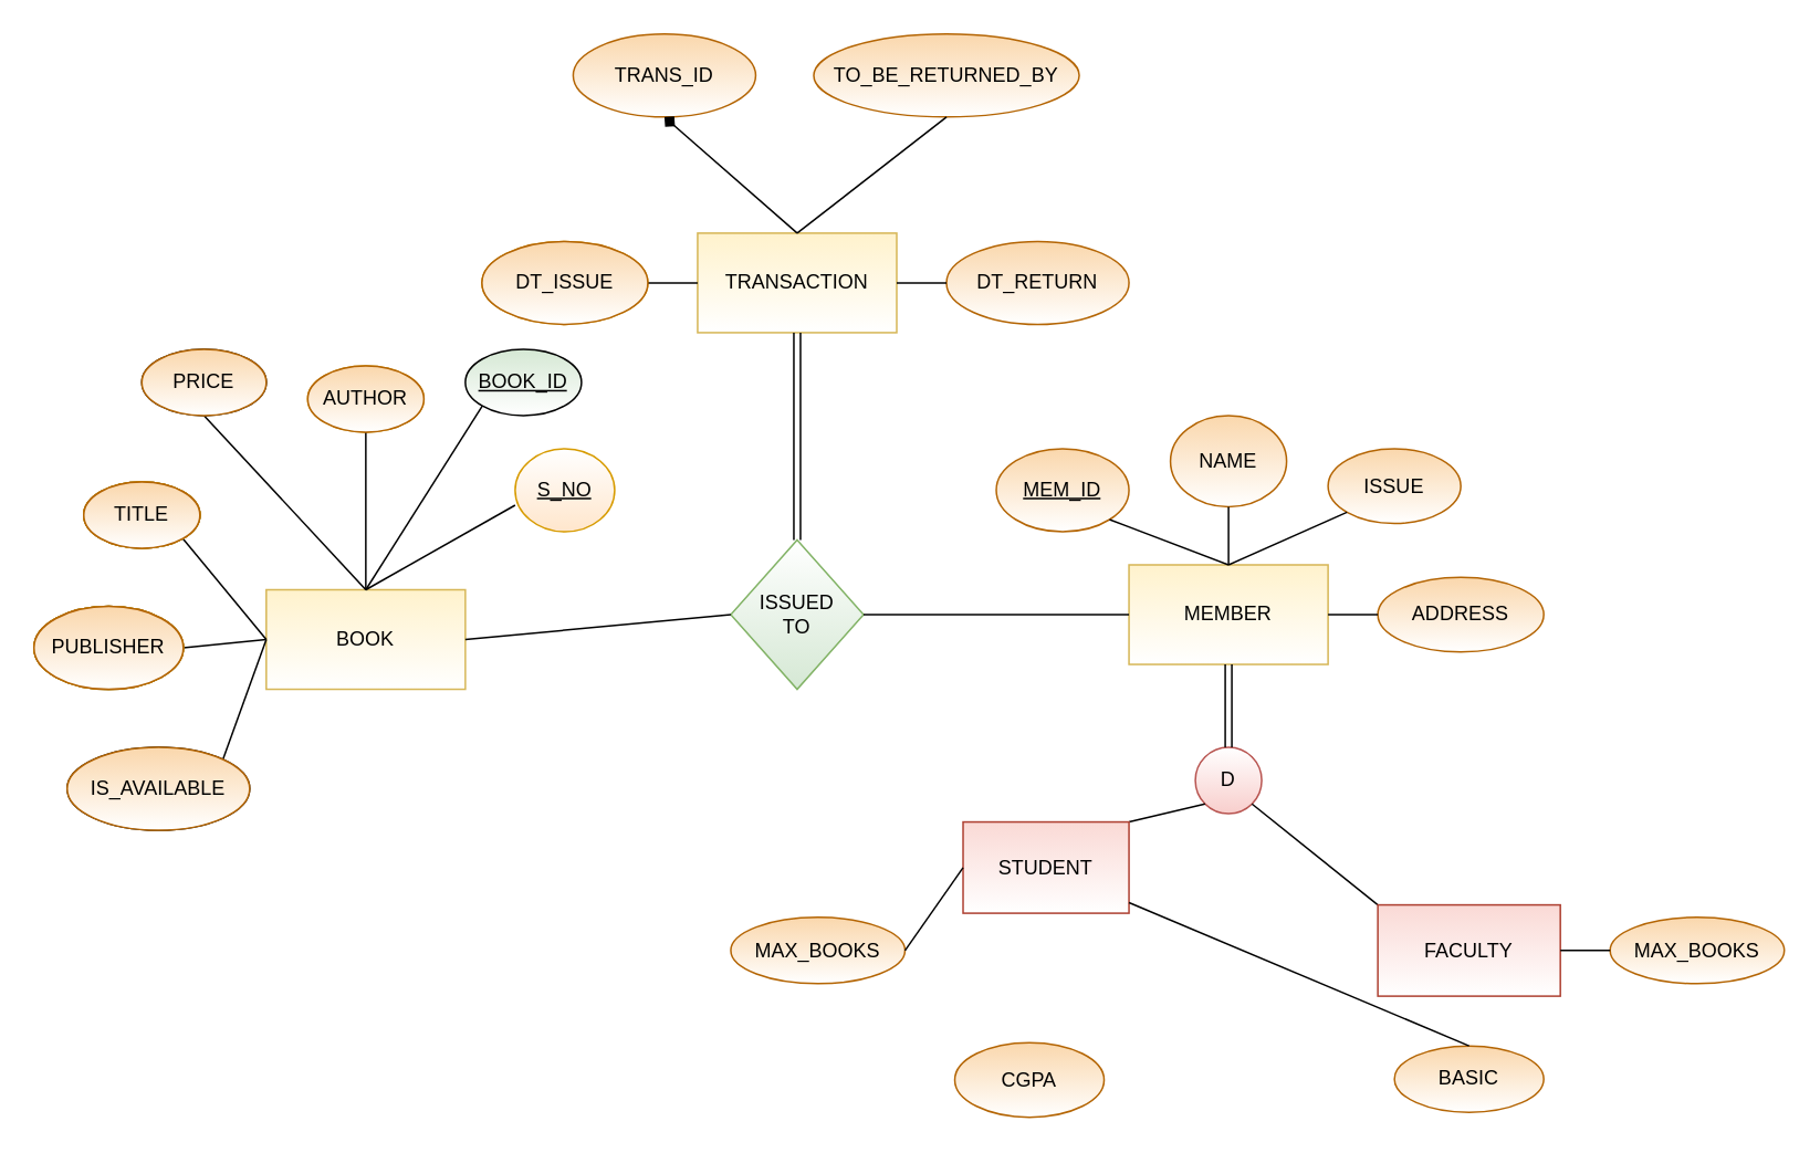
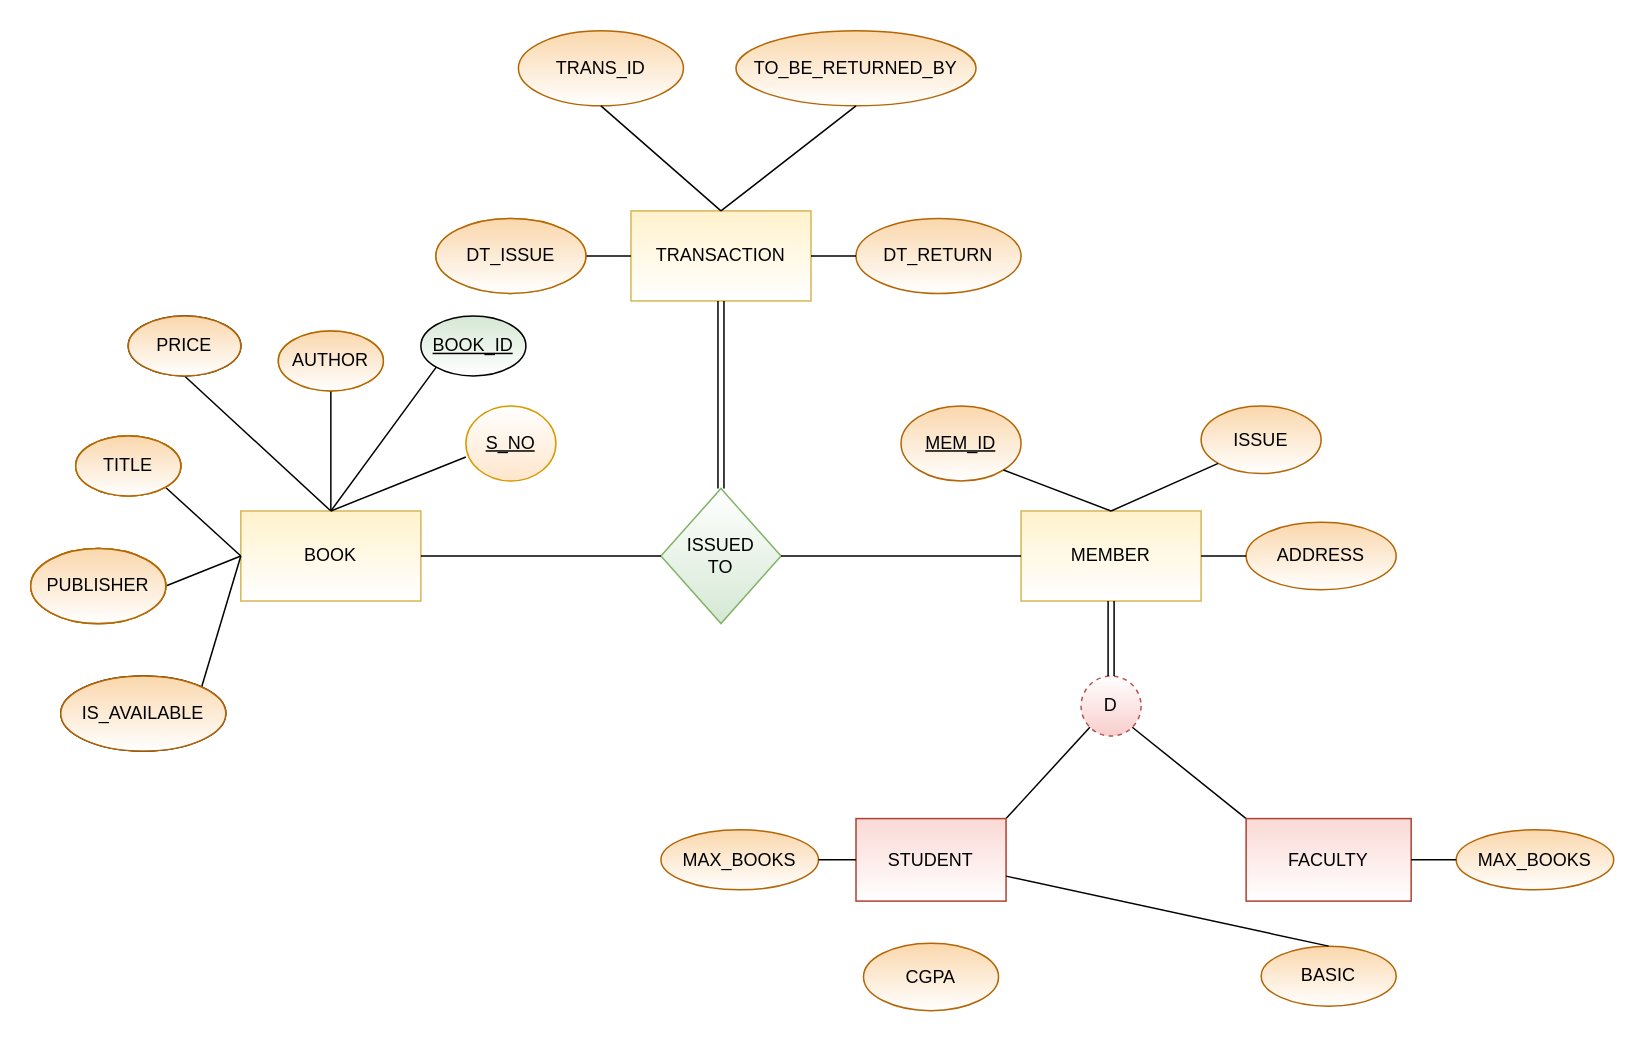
  <mxCell id="0" />
  <mxCell id="1" parent="0" />
- <mxCell id="2" value="BOOK" style="rounded=0;whiteSpace=wrap;html=1;fillColor=#fff2cc;strokeColor=#d6b656;gradientDirection=south;gradientColor=#ffffff;" parent="1" vertex="1"><mxGeometry x="160" y="355" width="120" height="60" as="geometry" /></mxCell>
+ <mxCell id="2" value="BOOK" style="rounded=0;whiteSpace=wrap;html=1;fillColor=#fff2cc;strokeColor=#d6b656;gradientDirection=south;gradientColor=#ffffff;" parent="1" vertex="1"><mxGeometry x="160" y="340" width="120" height="60" as="geometry" /></mxCell>
  <mxCell id="3" value="&lt;u&gt;BOOK_ID&lt;/u&gt;" style="ellipse;whiteSpace=wrap;html=1;fillColor=#d5e8d4;strokeColor=default;gradientDirection=south;gradientColor=#FFFFFF;" parent="1" vertex="1"><mxGeometry x="280" y="210" width="70" height="40" as="geometry" /></mxCell>
  <mxCell id="4" value="&lt;u&gt;S_NO&lt;/u&gt;" style="ellipse;whiteSpace=wrap;html=1;fillColor=#ffe6cc;strokeColor=#d79b00;gradientColor=#FFFFFF;gradientDirection=north;" parent="1" vertex="1"><mxGeometry x="310" y="270" width="60" height="50" as="geometry" /></mxCell>
  <mxCell id="5" value="TITLE" style="ellipse;whiteSpace=wrap;html=1;" parent="1" vertex="1"><mxGeometry x="50" y="290" width="70" height="40" as="geometry" /></mxCell>
  <mxCell id="6" value="AUTHOR" style="ellipse;whiteSpace=wrap;html=1;fillColor=#ffe6cc;strokeColor=#d79b00;gradientColor=#FFFFFF;gradientDirection=north;" parent="1" vertex="1"><mxGeometry x="185" y="220" width="70" height="40" as="geometry" /></mxCell>
  <mxCell id="7" value="PUBLISHER" style="ellipse;whiteSpace=wrap;html=1;" parent="1" vertex="1"><mxGeometry x="20" y="365" width="90" height="50" as="geometry" /></mxCell>
  <mxCell id="8" value="PRICE" style="ellipse;whiteSpace=wrap;html=1;" parent="1" vertex="1"><mxGeometry x="85" y="210" width="75" height="40" as="geometry" /></mxCell>
  <mxCell id="9" value="IS_AVAILABLE" style="ellipse;whiteSpace=wrap;html=1;" parent="1" vertex="1"><mxGeometry x="40" y="450" width="110" height="50" as="geometry" /></mxCell>
  <mxCell id="10" value="" style="endArrow=none;html=1;rounded=0;entryX=0;entryY=1;entryDx=0;entryDy=0;exitX=0.5;exitY=0;exitDx=0;exitDy=0;" parent="1" source="2" target="3" edge="1"><mxGeometry width="50" height="50" relative="1" as="geometry"><mxPoint x="280" y="330" as="sourcePoint" /><mxPoint x="350" y="380" as="targetPoint" /></mxGeometry></mxCell>
  <mxCell id="11" value="" style="endArrow=none;html=1;rounded=0;exitX=0.5;exitY=0;exitDx=0;exitDy=0;entryX=0.5;entryY=1;entryDx=0;entryDy=0;" parent="1" source="2" target="6" edge="1"><mxGeometry width="50" height="50" relative="1" as="geometry"><mxPoint x="430" y="410" as="sourcePoint" /><mxPoint x="480" y="360" as="targetPoint" /></mxGeometry></mxCell>
  <mxCell id="12" value="" style="endArrow=none;html=1;rounded=0;exitX=0.5;exitY=1;exitDx=0;exitDy=0;entryX=0.5;entryY=0;entryDx=0;entryDy=0;" parent="1" source="8" target="2" edge="1"><mxGeometry width="50" height="50" relative="1" as="geometry"><mxPoint x="430" y="410" as="sourcePoint" /><mxPoint x="480" y="360" as="targetPoint" /></mxGeometry></mxCell>
  <mxCell id="13" value="" style="endArrow=none;html=1;rounded=0;exitX=0.5;exitY=0;exitDx=0;exitDy=0;entryX=0;entryY=0.68;entryDx=0;entryDy=0;entryPerimeter=0;" parent="1" source="2" target="4" edge="1"><mxGeometry width="50" height="50" relative="1" as="geometry"><mxPoint x="430" y="410" as="sourcePoint" /><mxPoint x="480" y="360" as="targetPoint" /></mxGeometry></mxCell>
  <mxCell id="14" value="" style="endArrow=none;html=1;rounded=0;exitX=1;exitY=1;exitDx=0;exitDy=0;entryX=0;entryY=0.5;entryDx=0;entryDy=0;" parent="1" source="5" target="2" edge="1"><mxGeometry width="50" height="50" relative="1" as="geometry"><mxPoint x="430" y="410" as="sourcePoint" /><mxPoint x="480" y="360" as="targetPoint" /></mxGeometry></mxCell>
  <mxCell id="15" value="" style="endArrow=none;html=1;rounded=0;exitX=1;exitY=0.5;exitDx=0;exitDy=0;entryX=0;entryY=0.5;entryDx=0;entryDy=0;" parent="1" source="7" target="2" edge="1"><mxGeometry width="50" height="50" relative="1" as="geometry"><mxPoint x="430" y="410" as="sourcePoint" /><mxPoint x="480" y="360" as="targetPoint" /></mxGeometry></mxCell>
  <mxCell id="16" value="" style="endArrow=none;html=1;rounded=0;exitX=0;exitY=0.5;exitDx=0;exitDy=0;entryX=1;entryY=0;entryDx=0;entryDy=0;" parent="1" source="2" target="9" edge="1"><mxGeometry width="50" height="50" relative="1" as="geometry"><mxPoint x="430" y="410" as="sourcePoint" /><mxPoint x="480" y="360" as="targetPoint" /></mxGeometry></mxCell>
  <mxCell id="17" value="PUBLISHER" style="ellipse;whiteSpace=wrap;html=1;fillColor=#ffe6cc;strokeColor=#d79b00;gradientColor=#FFFFFF;gradientDirection=north;" parent="1" vertex="1"><mxGeometry x="20" y="365" width="90" height="50" as="geometry" /></mxCell>
  <mxCell id="18" value="TITLE" style="ellipse;whiteSpace=wrap;html=1;fillColor=#ffe6cc;strokeColor=#d79b00;gradientColor=#FFFFFF;gradientDirection=north;" parent="1" vertex="1"><mxGeometry x="50" y="290" width="70" height="40" as="geometry" /></mxCell>
  <mxCell id="19" value="&lt;div&gt;ISSUED&lt;/div&gt;&lt;div&gt;TO&lt;br&gt;&lt;/div&gt;" style="rhombus;whiteSpace=wrap;html=1;gradientDirection=north;fillColor=#d5e8d4;strokeColor=#82b366;gradientColor=#FFFFFF;" parent="1" vertex="1"><mxGeometry x="440" y="325" width="80" height="90" as="geometry" /></mxCell>
  <mxCell id="20" value="" style="endArrow=none;html=1;rounded=0;entryX=1;entryY=0.5;entryDx=0;entryDy=0;exitX=0;exitY=0.5;exitDx=0;exitDy=0;" parent="1" source="19" target="2" edge="1"><mxGeometry width="50" height="50" relative="1" as="geometry"><mxPoint x="430" y="380" as="sourcePoint" /><mxPoint x="480" y="330" as="targetPoint" /></mxGeometry></mxCell>
  <mxCell id="21" value="MEMBER" style="rounded=0;whiteSpace=wrap;html=1;gradientDirection=south;fillColor=#fff2cc;strokeColor=#d6b656;gradientColor=#ffffff;" parent="1" vertex="1"><mxGeometry x="680" y="340" width="120" height="60" as="geometry" /></mxCell>
  <mxCell id="22" value="" style="endArrow=none;html=1;rounded=0;exitX=0;exitY=0.5;exitDx=0;exitDy=0;entryX=1;entryY=0.5;entryDx=0;entryDy=0;" parent="1" source="21" target="19" edge="1"><mxGeometry width="50" height="50" relative="1" as="geometry"><mxPoint x="430" y="380" as="sourcePoint" /><mxPoint x="480" y="330" as="targetPoint" /></mxGeometry></mxCell>
  <mxCell id="23" value="&lt;u&gt;MEM_ID&lt;/u&gt;" style="ellipse;whiteSpace=wrap;html=1;gradientDirection=south;fillColor=#fad7ac;strokeColor=#b46504;gradientColor=#FFFFFF;" parent="1" vertex="1"><mxGeometry x="600" y="270" width="80" height="50" as="geometry" /></mxCell>
- <mxCell id="24" value="NAME" style="ellipse;whiteSpace=wrap;html=1;gradientDirection=south;fillColor=#fad7ac;strokeColor=#b46504;gradientColor=#FFFFFF;" parent="1" vertex="1"><mxGeometry x="705" y="250" width="70" height="55" as="geometry" /></mxCell>
  <mxCell id="25" value="ISSUE" style="ellipse;whiteSpace=wrap;html=1;gradientDirection=south;fillColor=#fad7ac;strokeColor=#b46504;gradientColor=#FFFFFF;" parent="1" vertex="1"><mxGeometry x="800" y="270" width="80" height="45" as="geometry" /></mxCell>
  <mxCell id="26" value="ADDRESS" style="ellipse;whiteSpace=wrap;html=1;gradientDirection=south;fillColor=#fad7ac;strokeColor=#b46504;gradientColor=#FFFFFF;" parent="1" vertex="1"><mxGeometry x="830" y="347.5" width="100" height="45" as="geometry" /></mxCell>
  <mxCell id="27" value="" style="endArrow=none;html=1;rounded=0;exitX=0.5;exitY=0;exitDx=0;exitDy=0;entryX=1;entryY=1;entryDx=0;entryDy=0;" parent="1" source="21" target="23" edge="1"><mxGeometry width="50" height="50" relative="1" as="geometry"><mxPoint x="430" y="380" as="sourcePoint" /><mxPoint x="480" y="330" as="targetPoint" /></mxGeometry></mxCell>
- <mxCell id="28" value="" style="endArrow=none;html=1;rounded=0;exitX=0.5;exitY=0;exitDx=0;exitDy=0;entryX=0.5;entryY=1;entryDx=0;entryDy=0;" parent="1" source="21" target="24" edge="1"><mxGeometry width="50" height="50" relative="1" as="geometry"><mxPoint x="725" y="530" as="sourcePoint" /><mxPoint x="775" y="480" as="targetPoint" /></mxGeometry></mxCell>
  <mxCell id="29" value="" style="endArrow=none;html=1;rounded=0;exitX=0.5;exitY=0;exitDx=0;exitDy=0;entryX=0;entryY=1;entryDx=0;entryDy=0;" parent="1" source="21" target="25" edge="1"><mxGeometry width="50" height="50" relative="1" as="geometry"><mxPoint x="430" y="380" as="sourcePoint" /><mxPoint x="480" y="330" as="targetPoint" /></mxGeometry></mxCell>
  <mxCell id="30" value="" style="endArrow=none;html=1;rounded=0;exitX=1;exitY=0.5;exitDx=0;exitDy=0;entryX=0;entryY=0.5;entryDx=0;entryDy=0;" parent="1" source="21" target="26" edge="1"><mxGeometry width="50" height="50" relative="1" as="geometry"><mxPoint x="430" y="380" as="sourcePoint" /><mxPoint x="480" y="330" as="targetPoint" /></mxGeometry></mxCell>
- <mxCell id="31" value="D" style="ellipse;whiteSpace=wrap;html=1;aspect=fixed;gradientDirection=north;fillColor=#f8cecc;strokeColor=#b85450;gradientColor=#FFFFFF;" parent="1" vertex="1"><mxGeometry x="720" y="450" width="40" height="40" as="geometry" /></mxCell>
+ <mxCell id="31" value="D" style="ellipse;whiteSpace=wrap;html=1;aspect=fixed;gradientDirection=north;fillColor=#f8cecc;strokeColor=#b85450;gradientColor=#FFFFFF;dashed=1;" parent="1" vertex="1"><mxGeometry x="720" y="450" width="40" height="40" as="geometry" /></mxCell>
  <mxCell id="32" value="" style="endArrow=none;html=1;rounded=0;exitX=0.5;exitY=0;exitDx=0;exitDy=0;entryX=0.5;entryY=1;entryDx=0;entryDy=0;shape=link;" parent="1" source="31" target="21" edge="1"><mxGeometry width="50" height="50" relative="1" as="geometry"><mxPoint x="430" y="380" as="sourcePoint" /><mxPoint x="480" y="330" as="targetPoint" /></mxGeometry></mxCell>
  <mxCell id="33" value="" style="endArrow=none;html=1;rounded=0;exitX=1;exitY=0;exitDx=0;exitDy=0;entryX=0;entryY=1;entryDx=0;entryDy=0;exitPerimeter=0;" parent="1" source="35" target="31" edge="1"><mxGeometry width="50" height="50" relative="1" as="geometry"><mxPoint x="656.82" y="557.322" as="sourcePoint" /><mxPoint x="480" y="430" as="targetPoint" /></mxGeometry></mxCell>
  <mxCell id="34" value="" style="endArrow=none;html=1;rounded=0;exitX=0;exitY=0;exitDx=0;exitDy=0;entryX=1;entryY=1;entryDx=0;entryDy=0;" parent="1" source="36" target="31" edge="1"><mxGeometry width="50" height="50" relative="1" as="geometry"><mxPoint x="833.18" y="557.322" as="sourcePoint" /><mxPoint x="480" y="430" as="targetPoint" /></mxGeometry></mxCell>
- <mxCell id="35" value="STUDENT" style="rounded=0;whiteSpace=wrap;html=1;gradientDirection=south;fillColor=#fad9d5;strokeColor=#ae4132;gradientColor=#FFFFFF;" parent="1" vertex="1"><mxGeometry x="580" y="495" width="100" height="55" as="geometry" /></mxCell>
+ <mxCell id="35" value="STUDENT" style="rounded=0;whiteSpace=wrap;html=1;gradientDirection=south;fillColor=#fad9d5;strokeColor=#ae4132;gradientColor=#FFFFFF;" parent="1" vertex="1"><mxGeometry x="570" y="545" width="100" height="55" as="geometry" /></mxCell>
  <mxCell id="36" value="FACULTY" style="rounded=0;whiteSpace=wrap;html=1;gradientDirection=south;fillColor=#fad9d5;strokeColor=#ae4132;gradientColor=#FFFFFF;" parent="1" vertex="1"><mxGeometry x="830" y="545" width="110" height="55" as="geometry" /></mxCell>
  <mxCell id="37" value="CGPA" style="ellipse;whiteSpace=wrap;html=1;gradientDirection=south;fillColor=#fad7ac;strokeColor=#b46504;gradientColor=#FFFFFF;" parent="1" vertex="1"><mxGeometry x="575" y="628" width="90" height="45" as="geometry" /></mxCell>
  <mxCell id="38" value="BASIC" style="ellipse;whiteSpace=wrap;html=1;gradientDirection=south;fillColor=#fad7ac;strokeColor=#b46504;gradientColor=#FFFFFF;" parent="1" vertex="1"><mxGeometry x="840" y="630" width="90" height="40" as="geometry" /></mxCell>
  <mxCell id="39" value="" style="endArrow=none;html=1;rounded=0;exitX=0.5;exitY=0;exitDx=0;exitDy=0;" parent="1" source="38" target="35" edge="1"><mxGeometry width="50" height="50" relative="1" as="geometry"><mxPoint x="430" y="480" as="sourcePoint" /><mxPoint x="480" y="430" as="targetPoint" /></mxGeometry></mxCell>
  <mxCell id="40" value="TRANSACTION" style="rounded=0;whiteSpace=wrap;html=1;gradientDirection=south;fillColor=#fff2cc;strokeColor=#d6b656;gradientColor=#ffffff;" parent="1" vertex="1"><mxGeometry x="420" y="140" width="120" height="60" as="geometry" /></mxCell>
  <mxCell id="41" value="TRANS_ID" style="ellipse;whiteSpace=wrap;html=1;gradientDirection=south;fillColor=#fad7ac;strokeColor=#b46504;gradientColor=#FFFFFF;" parent="1" vertex="1"><mxGeometry x="345" y="20" width="110" height="50" as="geometry" /></mxCell>
  <mxCell id="42" value="MAX_BOOKS" style="ellipse;whiteSpace=wrap;html=1;fillColor=#fad7ac;strokeColor=#b46504;gradientDirection=south;gradientColor=#FFFFFF;" parent="1" vertex="1"><mxGeometry x="440" y="552.5" width="105" height="40" as="geometry" /></mxCell>
  <mxCell id="43" value="MAX_BOOKS" style="ellipse;whiteSpace=wrap;html=1;fillColor=#fad7ac;strokeColor=#b46504;gradientDirection=south;gradientColor=#FFFFFF;" parent="1" vertex="1"><mxGeometry x="970" y="552.5" width="105" height="40" as="geometry" /></mxCell>
  <mxCell id="44" value="" style="endArrow=none;html=1;rounded=0;exitX=1;exitY=0.5;exitDx=0;exitDy=0;entryX=0;entryY=0.5;entryDx=0;entryDy=0;" parent="1" source="42" target="35" edge="1"><mxGeometry width="50" height="50" relative="1" as="geometry"><mxPoint x="550" y="610" as="sourcePoint" /><mxPoint x="600" y="560" as="targetPoint" /></mxGeometry></mxCell>
  <mxCell id="45" value="" style="endArrow=none;html=1;rounded=0;exitX=0;exitY=0.5;exitDx=0;exitDy=0;entryX=1;entryY=0.5;entryDx=0;entryDy=0;" parent="1" source="43" target="36" edge="1"><mxGeometry width="50" height="50" relative="1" as="geometry"><mxPoint x="550" y="610" as="sourcePoint" /><mxPoint x="600" y="560" as="targetPoint" /></mxGeometry></mxCell>
  <mxCell id="46" value="DT_ISSUE" style="ellipse;whiteSpace=wrap;html=1;fillColor=#ffe6cc;strokeColor=#d79b00;gradientColor=#FFFFFF;gradientDirection=north;" parent="1" vertex="1"><mxGeometry x="290" y="145" width="100" height="50" as="geometry" /></mxCell>
  <mxCell id="47" value="DT_RETURN" style="ellipse;whiteSpace=wrap;html=1;fillColor=#fad7ac;strokeColor=#b46504;gradientDirection=south;gradientColor=#FFFFFF;" parent="1" vertex="1"><mxGeometry x="570" y="145" width="110" height="50" as="geometry" /></mxCell>
  <mxCell id="48" value="TO_BE_RETURNED_BY" style="ellipse;whiteSpace=wrap;html=1;fillColor=#fad7ac;strokeColor=#b46504;gradientDirection=south;gradientColor=#FFFFFF;" parent="1" vertex="1"><mxGeometry x="490" y="20" width="160" height="50" as="geometry" /></mxCell>
  <mxCell id="49" value="" style="endArrow=none;html=1;rounded=0;exitX=1;exitY=0.5;exitDx=0;exitDy=0;entryX=0;entryY=0.5;entryDx=0;entryDy=0;" parent="1" source="46" target="40" edge="1"><mxGeometry width="50" height="50" relative="1" as="geometry"><mxPoint x="550" y="270" as="sourcePoint" /><mxPoint x="410" y="230" as="targetPoint" /></mxGeometry></mxCell>
  <mxCell id="50" value="" style="endArrow=none;html=1;rounded=0;exitX=1;exitY=0.5;exitDx=0;exitDy=0;entryX=0;entryY=0.5;entryDx=0;entryDy=0;" parent="1" source="40" target="47" edge="1"><mxGeometry width="50" height="50" relative="1" as="geometry"><mxPoint x="550" y="270" as="sourcePoint" /><mxPoint x="600" y="220" as="targetPoint" /></mxGeometry></mxCell>
- <mxCell id="51" value="" style="endArrow=diamond;html=1;rounded=0;exitX=0.5;exitY=0;exitDx=0;exitDy=0;entryX=0.5;entryY=1;entryDx=0;entryDy=0;" parent="1" source="40" target="41" edge="1"><mxGeometry width="50" height="50" relative="1" as="geometry"><mxPoint x="550" y="270" as="sourcePoint" /><mxPoint x="600" y="220" as="targetPoint" /></mxGeometry></mxCell>
+ <mxCell id="51" value="" style="endArrow=none;html=1;rounded=0;exitX=0.5;exitY=0;exitDx=0;exitDy=0;entryX=0.5;entryY=1;entryDx=0;entryDy=0;" parent="1" source="40" target="41" edge="1"><mxGeometry width="50" height="50" relative="1" as="geometry"><mxPoint x="550" y="270" as="sourcePoint" /><mxPoint x="600" y="220" as="targetPoint" /></mxGeometry></mxCell>
  <mxCell id="52" value="" style="endArrow=none;html=1;rounded=0;exitX=0.5;exitY=0;exitDx=0;exitDy=0;entryX=0.5;entryY=1;entryDx=0;entryDy=0;" parent="1" source="40" target="48" edge="1"><mxGeometry width="50" height="50" relative="1" as="geometry"><mxPoint x="550" y="270" as="sourcePoint" /><mxPoint x="600" y="220" as="targetPoint" /></mxGeometry></mxCell>
  <mxCell id="53" value="" style="endArrow=none;html=1;rounded=0;exitX=0.5;exitY=0;exitDx=0;exitDy=0;entryX=0.5;entryY=1;entryDx=0;entryDy=0;shape=link;" parent="1" source="19" target="40" edge="1"><mxGeometry width="50" height="50" relative="1" as="geometry"><mxPoint x="550" y="270" as="sourcePoint" /><mxPoint x="600" y="220" as="targetPoint" /></mxGeometry></mxCell>
  <mxCell id="54" value="PUBLISHER" style="ellipse;whiteSpace=wrap;html=1;fillColor=#ffe6cc;strokeColor=#d79b00;gradientColor=#FFFFFF;gradientDirection=north;" parent="1" vertex="1"><mxGeometry x="20" y="365" width="90" height="50" as="geometry" /></mxCell>
  <mxCell id="55" value="TITLE" style="ellipse;whiteSpace=wrap;html=1;fillColor=#ffe6cc;strokeColor=#d79b00;gradientColor=#FFFFFF;gradientDirection=north;" parent="1" vertex="1"><mxGeometry x="50" y="290" width="70" height="40" as="geometry" /></mxCell>
  <mxCell id="56" value="IS_AVAILABLE" style="ellipse;whiteSpace=wrap;html=1;fillColor=#fad7ac;strokeColor=#b46504;gradientDirection=south;gradientColor=#FFFFFF;" parent="1" vertex="1"><mxGeometry x="40" y="450" width="110" height="50" as="geometry" /></mxCell>
  <mxCell id="57" value="PUBLISHER" style="ellipse;whiteSpace=wrap;html=1;fillColor=#fad7ac;strokeColor=#b46504;gradientDirection=south;gradientColor=#FFFFFF;" parent="1" vertex="1"><mxGeometry x="20" y="365" width="90" height="50" as="geometry" /></mxCell>
  <mxCell id="58" value="TITLE" style="ellipse;whiteSpace=wrap;html=1;fillColor=#fad7ac;strokeColor=#b46504;gradientDirection=south;gradientColor=#FFFFFF;" parent="1" vertex="1"><mxGeometry x="50" y="290" width="70" height="40" as="geometry" /></mxCell>
  <mxCell id="59" value="PRICE" style="ellipse;whiteSpace=wrap;html=1;fillColor=#fad7ac;strokeColor=#b46504;gradientDirection=south;gradientColor=#FFFFFF;" parent="1" vertex="1"><mxGeometry x="85" y="210" width="75" height="40" as="geometry" /></mxCell>
  <mxCell id="60" value="AUTHOR" style="ellipse;whiteSpace=wrap;html=1;fillColor=#fad7ac;strokeColor=#b46504;gradientDirection=south;gradientColor=#FFFFFF;" parent="1" vertex="1"><mxGeometry x="185" y="220" width="70" height="40" as="geometry" /></mxCell>
  <mxCell id="61" value="DT_ISSUE" style="ellipse;whiteSpace=wrap;html=1;fillColor=#fad7ac;strokeColor=#b46504;gradientDirection=south;gradientColor=#FFFFFF;" parent="1" vertex="1"><mxGeometry x="290" y="145" width="100" height="50" as="geometry" /></mxCell>
